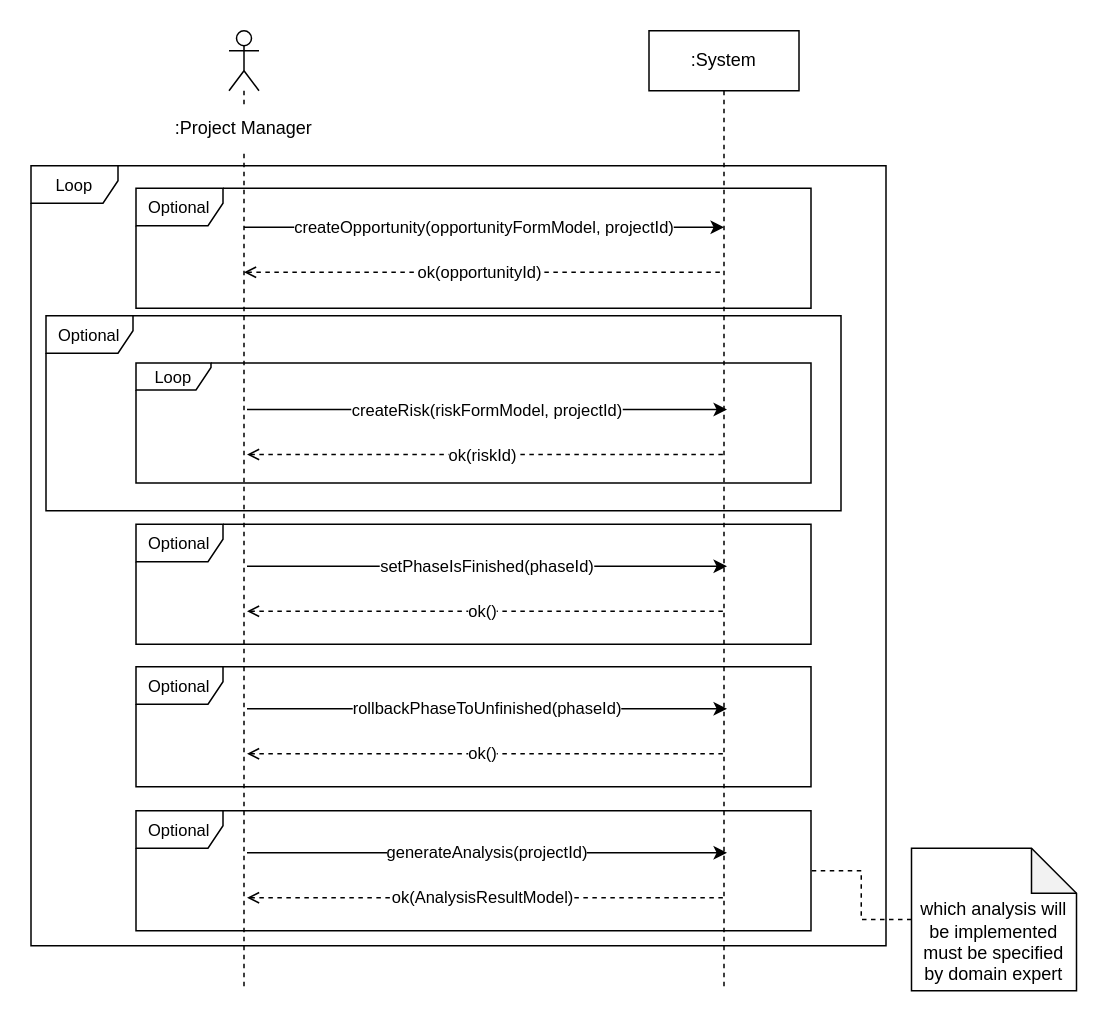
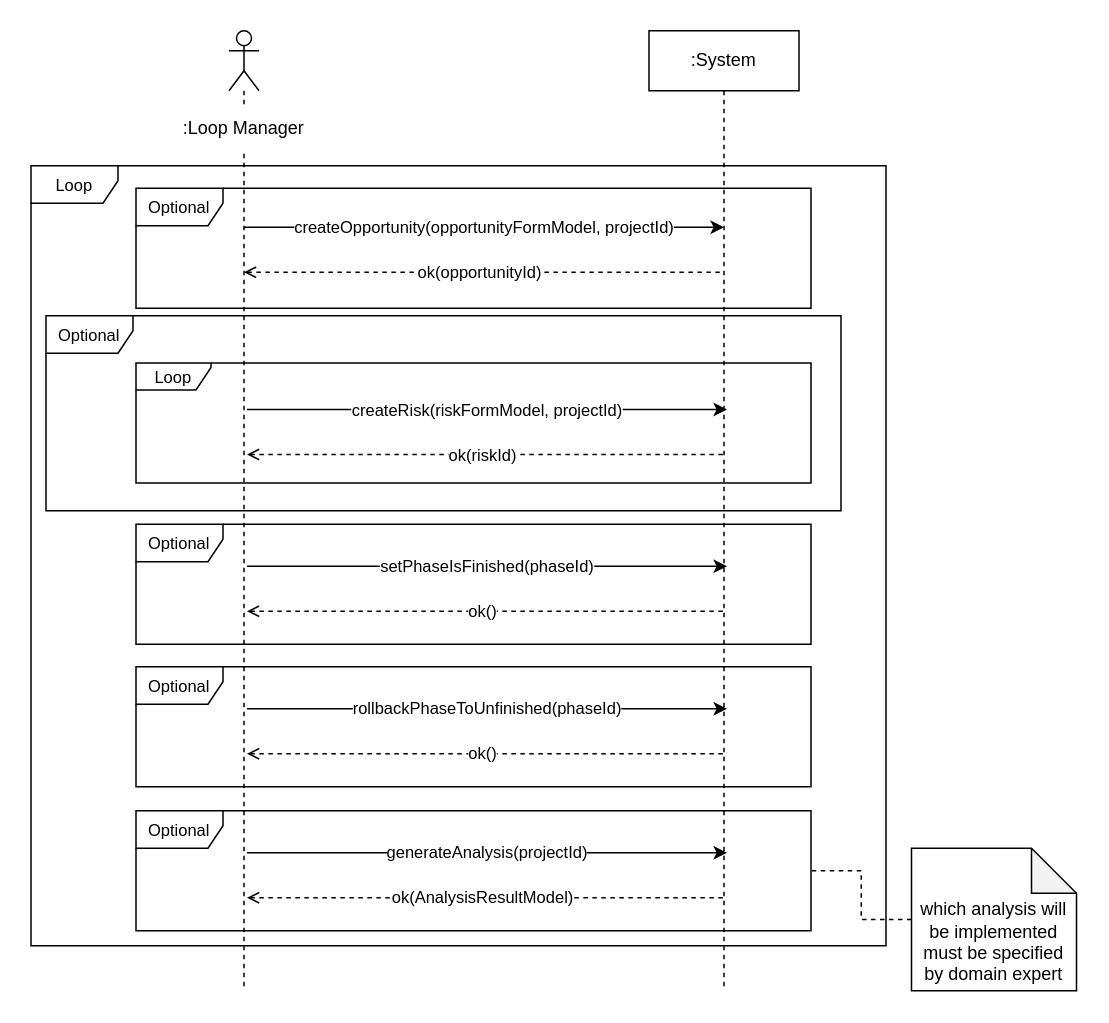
  <mxCell id="0" />
  <mxCell id="1" parent="0" />
  <mxCell id="2" value="&lt;font style=&quot;font-size: 11px;&quot;&gt;Optional&lt;/font&gt;" style="shape=umlFrame;whiteSpace=wrap;html=1;pointerEvents=0;width=58;height=25;" vertex="1" parent="1"><mxGeometry x="90" y="125" width="450" height="80" as="geometry" /></mxCell>
  <mxCell id="3" value=":System" style="shape=umlLifeline;perimeter=lifelinePerimeter;whiteSpace=wrap;html=1;container=1;dropTarget=0;collapsible=0;recursiveResize=0;outlineConnect=0;portConstraint=eastwest;newEdgeStyle={&quot;edgeStyle&quot;:&quot;elbowEdgeStyle&quot;,&quot;elbow&quot;:&quot;vertical&quot;,&quot;curved&quot;:0,&quot;rounded&quot;:0};" vertex="1" parent="1"><mxGeometry x="432" y="20" width="100" height="640" as="geometry" /></mxCell>
  <mxCell id="4" value="" style="shape=umlLifeline;perimeter=lifelinePerimeter;whiteSpace=wrap;html=1;container=1;dropTarget=0;collapsible=0;recursiveResize=0;outlineConnect=0;portConstraint=eastwest;newEdgeStyle={&quot;edgeStyle&quot;:&quot;elbowEdgeStyle&quot;,&quot;elbow&quot;:&quot;vertical&quot;,&quot;curved&quot;:0,&quot;rounded&quot;:0};participant=umlActor;" vertex="1" parent="1"><mxGeometry x="152" y="20" width="20" height="640" as="geometry" /></mxCell>
- <mxCell id="5" value=":Project Manager" style="text;html=1;strokeColor=none;fillColor=default;align=center;verticalAlign=middle;whiteSpace=wrap;rounded=0;" vertex="1" parent="1"><mxGeometry x="93" y="70" width="138" height="30" as="geometry" /></mxCell>
+ <mxCell id="5" value=":Loop Manager" style="text;html=1;strokeColor=none;fillColor=default;align=center;verticalAlign=middle;whiteSpace=wrap;rounded=0;" vertex="1" parent="1"><mxGeometry x="93" y="70" width="138" height="30" as="geometry" /></mxCell>
  <mxCell id="6" value="createOpportunity(opportunityFormModel, projectId)" style="endArrow=classic;html=1;rounded=0;" edge="1" parent="1"><mxGeometry width="50" height="50" relative="1" as="geometry"><mxPoint x="162" y="151" as="sourcePoint" /><mxPoint x="482" y="151" as="targetPoint" /><mxPoint as="offset" /></mxGeometry></mxCell>
  <mxCell id="7" value="ok(opportunityId)" style="endArrow=none;html=1;rounded=0;endFill=0;startArrow=open;startFill=0;dashed=1;" edge="1" parent="1"><mxGeometry x="-0.027" width="50" height="50" relative="1" as="geometry"><mxPoint x="162" y="181" as="sourcePoint" /><mxPoint x="482" y="181" as="targetPoint" /><mxPoint x="1" as="offset" /><Array as="points"><mxPoint x="332" y="181" /></Array></mxGeometry></mxCell>
  <mxCell id="8" value="&lt;font style=&quot;font-size: 11px;&quot;&gt;Loop&lt;/font&gt;" style="shape=umlFrame;whiteSpace=wrap;html=1;pointerEvents=0;width=50;height=18;" vertex="1" parent="1"><mxGeometry x="90" y="241.5" width="450" height="80" as="geometry" /></mxCell>
  <mxCell id="9" value="createRisk(riskFormModel, projectId)" style="endArrow=classic;html=1;rounded=0;" edge="1" parent="1"><mxGeometry width="50" height="50" relative="1" as="geometry"><mxPoint x="164" y="272.5" as="sourcePoint" /><mxPoint x="484" y="272.5" as="targetPoint" /><mxPoint as="offset" /></mxGeometry></mxCell>
  <mxCell id="10" value="ok(riskId)" style="endArrow=none;html=1;rounded=0;endFill=0;startArrow=open;startFill=0;dashed=1;" edge="1" parent="1"><mxGeometry x="-0.027" width="50" height="50" relative="1" as="geometry"><mxPoint x="164" y="302.5" as="sourcePoint" /><mxPoint x="484" y="302.5" as="targetPoint" /><mxPoint x="1" as="offset" /><Array as="points"><mxPoint x="334" y="302.5" /></Array></mxGeometry></mxCell>
  <mxCell id="11" value="setPhaseIsFinished(phaseId)" style="endArrow=classic;html=1;rounded=0;" edge="1" parent="1"><mxGeometry width="50" height="50" relative="1" as="geometry"><mxPoint x="164" y="377" as="sourcePoint" /><mxPoint x="484" y="377" as="targetPoint" /><mxPoint as="offset" /></mxGeometry></mxCell>
  <mxCell id="12" value="ok()" style="endArrow=none;html=1;rounded=0;endFill=0;startArrow=open;startFill=0;dashed=1;" edge="1" parent="1"><mxGeometry x="-0.027" width="50" height="50" relative="1" as="geometry"><mxPoint x="164" y="407" as="sourcePoint" /><mxPoint x="484" y="407" as="targetPoint" /><mxPoint x="1" as="offset" /><Array as="points"><mxPoint x="334" y="407" /></Array></mxGeometry></mxCell>
  <mxCell id="13" value="&lt;font style=&quot;font-size: 11px;&quot;&gt;Loop&lt;/font&gt;" style="shape=umlFrame;whiteSpace=wrap;html=1;pointerEvents=0;width=58;height=25;" vertex="1" parent="1"><mxGeometry x="20" y="110" width="570" height="520" as="geometry" /></mxCell>
  <mxCell id="14" value="&lt;font style=&quot;font-size: 11px;&quot;&gt;Optional&lt;/font&gt;" style="shape=umlFrame;whiteSpace=wrap;html=1;pointerEvents=0;width=58;height=25;" vertex="1" parent="1"><mxGeometry x="30" y="210" width="530" height="130" as="geometry" /></mxCell>
  <mxCell id="15" value="&lt;font style=&quot;font-size: 11px;&quot;&gt;Optional&lt;/font&gt;" style="shape=umlFrame;whiteSpace=wrap;html=1;pointerEvents=0;width=58;height=25;" vertex="1" parent="1"><mxGeometry x="90" y="349" width="450" height="80" as="geometry" /></mxCell>
  <mxCell id="16" value="rollbackPhaseToUnfinished(phaseId)" style="endArrow=classic;html=1;rounded=0;" edge="1" parent="1"><mxGeometry width="50" height="50" relative="1" as="geometry"><mxPoint x="164" y="472" as="sourcePoint" /><mxPoint x="484" y="472" as="targetPoint" /><mxPoint as="offset" /></mxGeometry></mxCell>
  <mxCell id="17" value="ok()" style="endArrow=none;html=1;rounded=0;endFill=0;startArrow=open;startFill=0;dashed=1;" edge="1" parent="1"><mxGeometry x="-0.027" width="50" height="50" relative="1" as="geometry"><mxPoint x="164" y="502" as="sourcePoint" /><mxPoint x="484" y="502" as="targetPoint" /><mxPoint x="1" as="offset" /><Array as="points"><mxPoint x="334" y="502" /></Array></mxGeometry></mxCell>
  <mxCell id="18" value="&lt;font style=&quot;font-size: 11px;&quot;&gt;Optional&lt;/font&gt;" style="shape=umlFrame;whiteSpace=wrap;html=1;pointerEvents=0;width=58;height=25;" vertex="1" parent="1"><mxGeometry x="90" y="444" width="450" height="80" as="geometry" /></mxCell>
  <mxCell id="19" value="generateAnalysis(projectId)" style="endArrow=classic;html=1;rounded=0;" edge="1" parent="1"><mxGeometry width="50" height="50" relative="1" as="geometry"><mxPoint x="164" y="568" as="sourcePoint" /><mxPoint x="484" y="568" as="targetPoint" /><mxPoint as="offset" /></mxGeometry></mxCell>
  <mxCell id="20" value="ok(AnalysisResultModel)" style="endArrow=none;html=1;rounded=0;endFill=0;startArrow=open;startFill=0;dashed=1;" edge="1" parent="1"><mxGeometry x="-0.027" width="50" height="50" relative="1" as="geometry"><mxPoint x="164" y="598" as="sourcePoint" /><mxPoint x="484" y="598" as="targetPoint" /><mxPoint x="1" as="offset" /><Array as="points"><mxPoint x="334" y="598" /></Array></mxGeometry></mxCell>
  <mxCell id="21" value="&lt;font style=&quot;font-size: 11px;&quot;&gt;Optional&lt;/font&gt;" style="shape=umlFrame;whiteSpace=wrap;html=1;pointerEvents=0;width=58;height=25;" vertex="1" parent="1"><mxGeometry x="90" y="540" width="450" height="80" as="geometry" /></mxCell>
  <mxCell id="22" style="edgeStyle=orthogonalEdgeStyle;rounded=0;orthogonalLoop=1;jettySize=auto;html=1;endArrow=none;endFill=0;dashed=1;" edge="1" parent="1" source="23" target="21"><mxGeometry relative="1" as="geometry" /></mxCell>
  <mxCell id="23" value="&lt;br&gt;&lt;br&gt;which analysis will be implemented must be specified by domain expert" style="shape=note;whiteSpace=wrap;html=1;backgroundOutline=1;darkOpacity=0.05;" vertex="1" parent="1"><mxGeometry x="607" y="565" width="110" height="95" as="geometry" /></mxCell>
